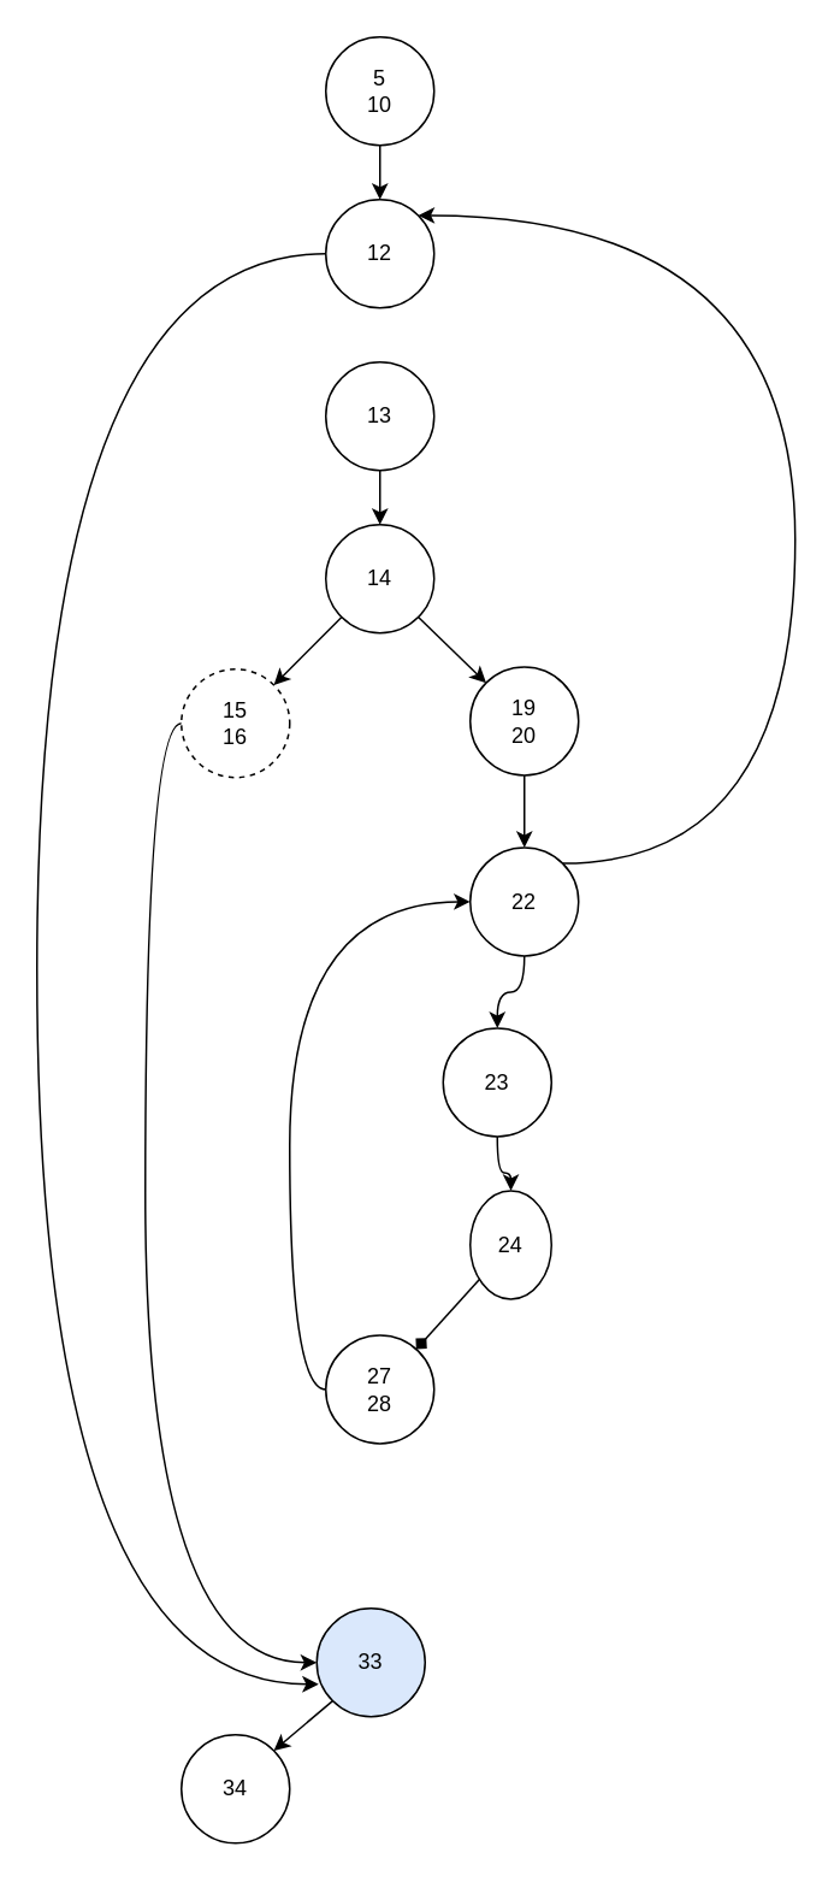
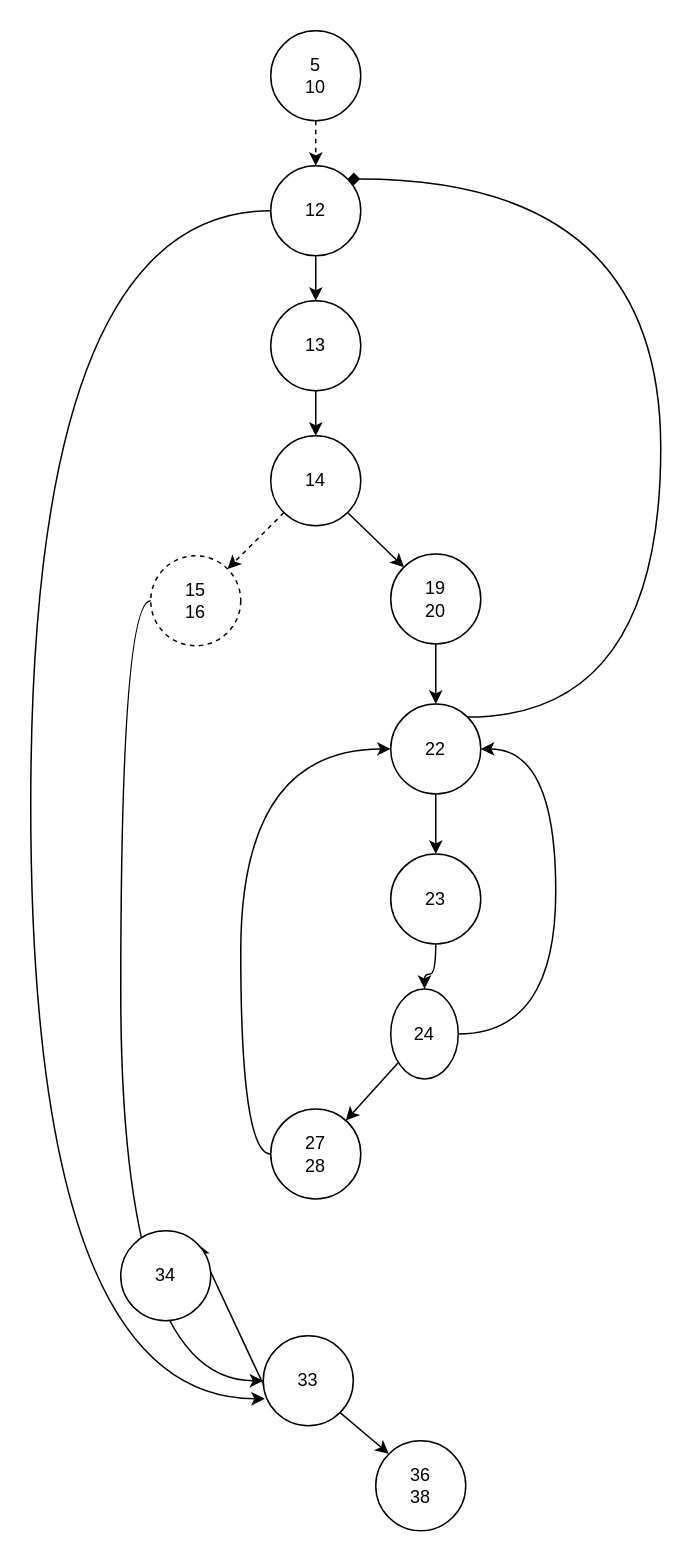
  <mxCell id="0" />
  <mxCell id="1" parent="0" />
- <mxCell id="2" style="edgeStyle=none;rounded=0;orthogonalLoop=1;jettySize=auto;html=1;" parent="1" source="3" target="5" edge="1"><mxGeometry relative="1" as="geometry" /></mxCell>
+ <mxCell id="2" style="edgeStyle=none;rounded=0;orthogonalLoop=1;jettySize=auto;html=1;dashed=1;" parent="1" source="3" target="5" edge="1"><mxGeometry relative="1" as="geometry" /></mxCell>
  <mxCell id="3" value="&lt;div&gt;5&lt;/div&gt;&lt;div&gt;10&lt;br&gt;&lt;/div&gt;" style="ellipse;whiteSpace=wrap;html=1;aspect=fixed;" parent="1" vertex="1"><mxGeometry x="180" y="20" width="60" height="60" as="geometry" /></mxCell>
+ <mxCell id="4" value="" style="edgeStyle=none;rounded=0;orthogonalLoop=1;jettySize=auto;html=1;" parent="1" source="5" target="7" edge="1"><mxGeometry relative="1" as="geometry" /></mxCell>
  <mxCell id="5" value="12" style="ellipse;whiteSpace=wrap;html=1;aspect=fixed;" parent="1" vertex="1"><mxGeometry x="180" y="110" width="60" height="60" as="geometry" /></mxCell>
  <mxCell id="6" value="" style="edgeStyle=none;rounded=0;orthogonalLoop=1;jettySize=auto;html=1;" parent="1" source="7" target="10" edge="1"><mxGeometry relative="1" as="geometry" /></mxCell>
  <mxCell id="7" value="13" style="ellipse;whiteSpace=wrap;html=1;aspect=fixed;" parent="1" vertex="1"><mxGeometry x="180" y="200" width="60" height="60" as="geometry" /></mxCell>
- <mxCell id="8" style="edgeStyle=none;rounded=0;orthogonalLoop=1;jettySize=auto;html=1;exitX=0;exitY=1;exitDx=0;exitDy=0;entryX=1;entryY=0;entryDx=0;entryDy=0;" parent="1" source="10" target="12" edge="1"><mxGeometry relative="1" as="geometry" /></mxCell>
+ <mxCell id="8" style="edgeStyle=none;rounded=0;orthogonalLoop=1;jettySize=auto;html=1;exitX=0;exitY=1;exitDx=0;exitDy=0;entryX=1;entryY=0;entryDx=0;entryDy=0;dashed=1;" parent="1" source="10" target="12" edge="1"><mxGeometry relative="1" as="geometry" /></mxCell>
  <mxCell id="9" style="edgeStyle=none;html=1;exitX=1;exitY=1;exitDx=0;exitDy=0;entryX=0;entryY=0;entryDx=0;entryDy=0;" edge="1" parent="1" source="10" target="14"><mxGeometry relative="1" as="geometry" /></mxCell>
  <mxCell id="10" value="&lt;div&gt;14&lt;/div&gt;" style="ellipse;whiteSpace=wrap;html=1;aspect=fixed;" parent="1" vertex="1"><mxGeometry x="180" y="290" width="60" height="60" as="geometry" /></mxCell>
  <mxCell id="11" style="edgeStyle=orthogonalEdgeStyle;curved=1;rounded=0;orthogonalLoop=1;jettySize=auto;html=1;exitX=0;exitY=0.5;exitDx=0;exitDy=0;entryX=0;entryY=0.5;entryDx=0;entryDy=0;" parent="1" source="12" target="27" edge="1"><mxGeometry relative="1" as="geometry" /></mxCell>
  <mxCell id="12" value="&lt;div&gt;15&lt;/div&gt;&lt;div&gt;16&lt;br&gt;&lt;/div&gt;" style="ellipse;whiteSpace=wrap;html=1;aspect=fixed;dashed=1;" parent="1" vertex="1"><mxGeometry x="100" y="370" width="60" height="60" as="geometry" /></mxCell>
  <mxCell id="13" value="" style="rounded=0;orthogonalLoop=1;jettySize=auto;html=1;" parent="1" source="14" target="17" edge="1"><mxGeometry relative="1" as="geometry" /></mxCell>
  <mxCell id="14" value="&lt;div&gt;19&lt;/div&gt;&lt;div&gt;20&lt;/div&gt;" style="ellipse;whiteSpace=wrap;html=1;aspect=fixed;" parent="1" vertex="1"><mxGeometry x="260" y="368.79" width="60" height="60" as="geometry" /></mxCell>
  <mxCell id="15" value="" style="edgeStyle=orthogonalEdgeStyle;curved=1;rounded=0;orthogonalLoop=1;jettySize=auto;html=1;" parent="1" source="17" target="19" edge="1"><mxGeometry relative="1" as="geometry" /></mxCell>
- <mxCell id="16" style="edgeStyle=orthogonalEdgeStyle;curved=1;rounded=0;orthogonalLoop=1;jettySize=auto;html=1;exitX=1;exitY=0;exitDx=0;exitDy=0;entryX=1;entryY=0;entryDx=0;entryDy=0;" parent="1" source="17" target="5" edge="1"><mxGeometry relative="1" as="geometry"><Array as="points"><mxPoint x="440" y="478" /><mxPoint x="440" y="119" /></Array></mxGeometry></mxCell>
+ <mxCell id="16" style="edgeStyle=orthogonalEdgeStyle;curved=1;rounded=0;orthogonalLoop=1;jettySize=auto;html=1;exitX=1;exitY=0;exitDx=0;exitDy=0;entryX=1;entryY=0;entryDx=0;entryDy=0;endArrow=diamond;" parent="1" source="17" target="5" edge="1"><mxGeometry relative="1" as="geometry"><Array as="points"><mxPoint x="440" y="478" /><mxPoint x="440" y="119" /></Array></mxGeometry></mxCell>
  <mxCell id="17" value="22" style="ellipse;whiteSpace=wrap;html=1;aspect=fixed;" parent="1" vertex="1"><mxGeometry x="260" y="468.79" width="60" height="60" as="geometry" /></mxCell>
  <mxCell id="18" value="" style="edgeStyle=orthogonalEdgeStyle;curved=1;rounded=0;orthogonalLoop=1;jettySize=auto;html=1;" parent="1" source="19" target="22" edge="1"><mxGeometry relative="1" as="geometry" /></mxCell>
- <mxCell id="19" value="&lt;div&gt;23&lt;/div&gt;" style="ellipse;whiteSpace=wrap;html=1;aspect=fixed;" parent="1" vertex="1"><mxGeometry x="245" y="568.79" width="60" height="60" as="geometry" /></mxCell>
- <mxCell id="20" value="" style="rounded=0;orthogonalLoop=1;jettySize=auto;html=1;endArrow=diamond;" parent="1" source="22" target="24" edge="1"><mxGeometry relative="1" as="geometry" /></mxCell>
+ <mxCell id="19" value="&lt;div&gt;23&lt;/div&gt;" style="ellipse;whiteSpace=wrap;html=1;aspect=fixed;" parent="1" vertex="1"><mxGeometry x="260" y="568.79" width="60" height="60" as="geometry" /></mxCell>
+ <mxCell id="20" value="" style="rounded=0;orthogonalLoop=1;jettySize=auto;html=1;" parent="1" source="22" target="24" edge="1"><mxGeometry relative="1" as="geometry" /></mxCell>
+ <mxCell id="21" style="edgeStyle=orthogonalEdgeStyle;curved=1;rounded=0;orthogonalLoop=1;jettySize=auto;html=1;entryX=1;entryY=0.5;entryDx=0;entryDy=0;exitX=1;exitY=0.5;exitDx=0;exitDy=0;" parent="1" source="22" target="17" edge="1"><mxGeometry relative="1" as="geometry"><Array as="points"><mxPoint x="370" y="688.79" /><mxPoint x="370" y="498.79" /></Array></mxGeometry></mxCell>
  <mxCell id="22" value="&lt;div&gt;24&lt;/div&gt;" style="ellipse;whiteSpace=wrap;html=1;aspect=fixed;" parent="1" vertex="1"><mxGeometry x="260" y="658.79" width="45" height="60" as="geometry" /></mxCell>
  <mxCell id="23" style="edgeStyle=orthogonalEdgeStyle;curved=1;rounded=0;orthogonalLoop=1;jettySize=auto;html=1;entryX=0;entryY=0.5;entryDx=0;entryDy=0;exitX=0;exitY=0.5;exitDx=0;exitDy=0;" parent="1" source="24" target="17" edge="1"><mxGeometry relative="1" as="geometry" /></mxCell>
  <mxCell id="24" value="&lt;div&gt;27&lt;/div&gt;&lt;div&gt;28&lt;/div&gt;" style="ellipse;whiteSpace=wrap;html=1;aspect=fixed;" parent="1" vertex="1"><mxGeometry x="180" y="738.79" width="60" height="60" as="geometry" /></mxCell>
  <mxCell id="25" style="rounded=0;orthogonalLoop=1;jettySize=auto;html=1;exitX=0;exitY=1;exitDx=0;exitDy=0;entryX=1;entryY=0;entryDx=0;entryDy=0;" parent="1" source="27" target="29" edge="1"><mxGeometry relative="1" as="geometry" /></mxCell>
- <mxCell id="27" value="33" style="ellipse;whiteSpace=wrap;html=1;aspect=fixed;fillColor=#dae8fc;" parent="1" vertex="1"><mxGeometry x="175" y="890" width="60" height="60" as="geometry" /></mxCell>
+ <mxCell id="26" style="rounded=0;orthogonalLoop=1;jettySize=auto;html=1;exitX=1;exitY=1;exitDx=0;exitDy=0;entryX=0;entryY=0;entryDx=0;entryDy=0;" parent="1" source="27" target="30" edge="1"><mxGeometry relative="1" as="geometry" /></mxCell>
+ <mxCell id="27" value="33" style="ellipse;whiteSpace=wrap;html=1;aspect=fixed;" parent="1" vertex="1"><mxGeometry x="175" y="890" width="60" height="60" as="geometry" /></mxCell>
  <mxCell id="28" style="edgeStyle=orthogonalEdgeStyle;curved=1;rounded=0;orthogonalLoop=1;jettySize=auto;html=1;entryX=0.017;entryY=0.7;entryDx=0;entryDy=0;entryPerimeter=0;exitX=0;exitY=0.5;exitDx=0;exitDy=0;" parent="1" source="5" target="27" edge="1"><mxGeometry relative="1" as="geometry"><Array as="points"><mxPoint x="20" y="140" /><mxPoint x="20" y="932" /></Array></mxGeometry></mxCell>
- <mxCell id="29" value="34" style="ellipse;whiteSpace=wrap;html=1;aspect=fixed;" parent="1" vertex="1"><mxGeometry x="100" y="960" width="60" height="60" as="geometry" /></mxCell>
+ <mxCell id="29" value="34" style="ellipse;whiteSpace=wrap;html=1;aspect=fixed;" parent="1" vertex="1"><mxGeometry x="80" y="820" width="60" height="60" as="geometry" /></mxCell>
+ <mxCell id="30" value="&lt;div&gt;36&lt;/div&gt;&lt;div&gt;38&lt;/div&gt;" style="ellipse;whiteSpace=wrap;html=1;aspect=fixed;" parent="1" vertex="1"><mxGeometry x="250" y="960" width="60" height="60" as="geometry" /></mxCell>
